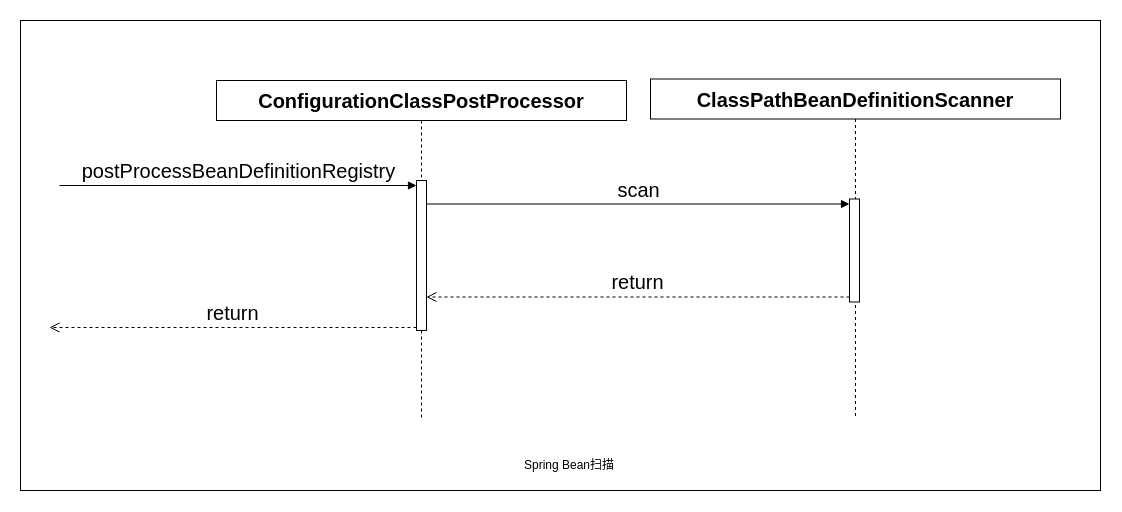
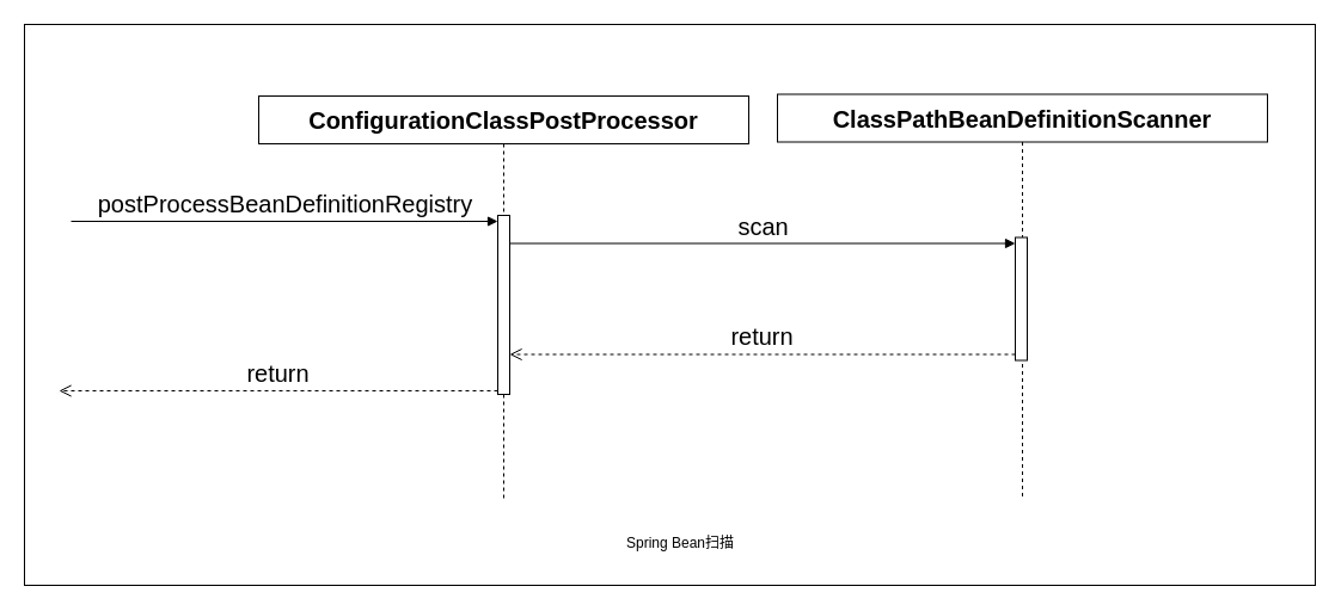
  <mxCell id="0" />
  <mxCell id="1" parent="0" />
  <mxCell id="2" value="" style="rounded=0;whiteSpace=wrap;html=1;" parent="1" vertex="1"><mxGeometry x="20" y="20" width="1080" height="470" as="geometry" /></mxCell>
  <mxCell id="3" value="&lt;b&gt;ConfigurationClassPostProcessor&lt;/b&gt;" style="shape=umlLifeline;perimeter=lifelinePerimeter;whiteSpace=wrap;html=1;container=1;dropTarget=0;collapsible=0;recursiveResize=0;outlineConnect=0;portConstraint=eastwest;newEdgeStyle={&quot;curved&quot;:0,&quot;rounded&quot;:0};fontSize=20;" parent="1" vertex="1"><mxGeometry x="216" y="80" width="410" height="340" as="geometry" /></mxCell>
  <mxCell id="4" value="" style="html=1;points=[[0,0,0,0,5],[0,1,0,0,-5],[1,0,0,0,5],[1,1,0,0,-5]];perimeter=orthogonalPerimeter;outlineConnect=0;targetShapes=umlLifeline;portConstraint=eastwest;newEdgeStyle={&quot;curved&quot;:0,&quot;rounded&quot;:0};fontSize=20;" parent="1" vertex="1"><mxGeometry x="416" y="180" width="10" height="150" as="geometry" /></mxCell>
  <mxCell id="5" value="postProcessBeanDefinitionRegistry" style="html=1;verticalAlign=bottom;endArrow=block;curved=0;rounded=0;entryX=0;entryY=0;entryDx=0;entryDy=5;fontSize=20;" parent="1" target="4" edge="1"><mxGeometry relative="1" as="geometry"><mxPoint x="59" y="185" as="sourcePoint" /></mxGeometry></mxCell>
  <mxCell id="6" value="return" style="html=1;verticalAlign=bottom;endArrow=open;dashed=1;endSize=8;curved=0;rounded=0;exitX=0;exitY=1;exitDx=0;exitDy=-5;fontSize=20;" parent="1" edge="1"><mxGeometry relative="1" as="geometry"><mxPoint x="49" y="327" as="targetPoint" /><mxPoint x="416" y="327" as="sourcePoint" /></mxGeometry></mxCell>
  <mxCell id="7" value="&lt;b&gt;ClassPathBeanDefinitionScanner&lt;/b&gt;" style="shape=umlLifeline;perimeter=lifelinePerimeter;whiteSpace=wrap;html=1;container=1;dropTarget=0;collapsible=0;recursiveResize=0;outlineConnect=0;portConstraint=eastwest;newEdgeStyle={&quot;curved&quot;:0,&quot;rounded&quot;:0};fontSize=20;" parent="1" vertex="1"><mxGeometry x="650" y="78.5" width="410" height="340" as="geometry" /></mxCell>
  <mxCell id="8" value="" style="html=1;points=[[0,0,0,0,5],[0,1,0,0,-5],[1,0,0,0,5],[1,1,0,0,-5]];perimeter=orthogonalPerimeter;outlineConnect=0;targetShapes=umlLifeline;portConstraint=eastwest;newEdgeStyle={&quot;curved&quot;:0,&quot;rounded&quot;:0};fontSize=20;" parent="7" vertex="1"><mxGeometry x="199" y="120" width="10" height="103" as="geometry" /></mxCell>
  <mxCell id="9" value="scan" style="html=1;verticalAlign=bottom;endArrow=block;curved=0;rounded=0;entryX=0;entryY=0;entryDx=0;entryDy=5;fontSize=20;" parent="1" source="4" target="8" edge="1"><mxGeometry relative="1" as="geometry"><mxPoint x="641" y="203.5" as="sourcePoint" /></mxGeometry></mxCell>
  <mxCell id="10" value="return" style="html=1;verticalAlign=bottom;endArrow=open;dashed=1;endSize=8;curved=0;rounded=0;exitX=0;exitY=1;exitDx=0;exitDy=-5;fontSize=20;" parent="1" source="8" target="4" edge="1"><mxGeometry relative="1" as="geometry"><mxPoint x="429" y="296" as="targetPoint" /></mxGeometry></mxCell>
- <mxCell id="11" value="Spring Bean扫描" style="text;html=1;align=center;verticalAlign=middle;whiteSpace=wrap;rounded=0;" parent="1" vertex="1"><mxGeometry x="499" y="450" width="140" height="30" as="geometry" /></mxCell>
+ <mxCell id="11" value="Spring Bean扫描" style="text;html=1;align=center;verticalAlign=middle;whiteSpace=wrap;rounded=0;" parent="1" vertex="1"><mxGeometry x="499" y="440" width="140" height="30" as="geometry" /></mxCell>
